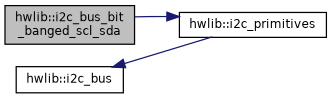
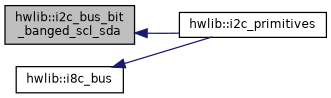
  digraph {
    rankdir=LR
    node [color=black fillcolor=white fontname=Helvetica fontsize=10 shape=record style=filled]
    edge [color=midnightblue dir=back fontname=Helvetica fontsize=10 labelfontname=Helvetica labelfontsize=10 style=solid]
    n1 [fillcolor=grey75 fontcolor=black height=0.2 label="hwlib::i2c_bus_bit\l_banged_scl_sda" width=0.4]
    n2 [height=0.2 label="hwlib::i2c_primitives" width=0.4]
-   n3 [height=0.2 label="hwlib::i2c_bus" width=0.4]
-   n2 -> n1
+   n3 [height=0.2 label="hwlib::i8c_bus" width=0.4]
+   n1 -> n2
    n3 -> n2
  }
